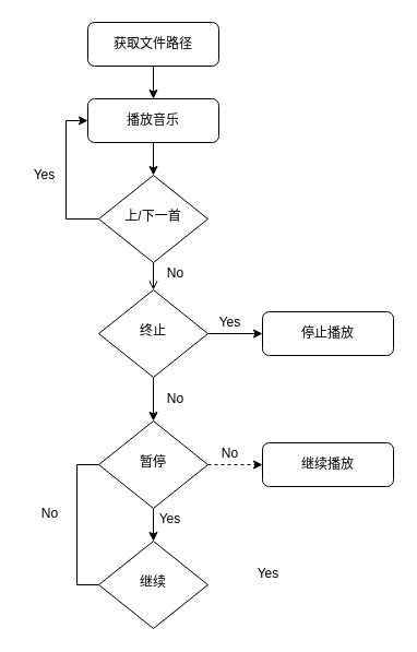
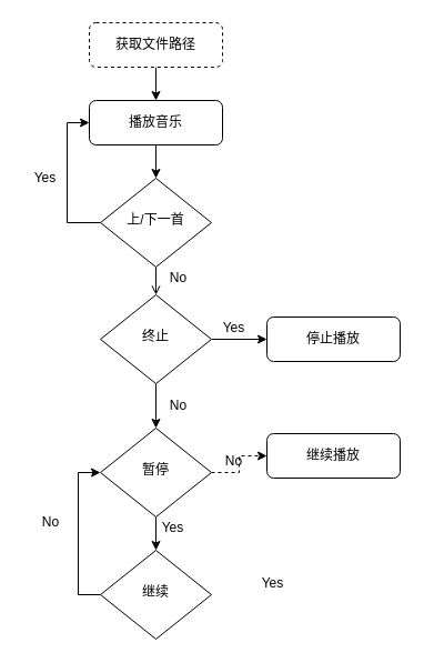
  <mxCell id="0" />
  <mxCell id="1" parent="0" />
  <mxCell id="2" parent="1" edge="1" target="24" source="3" style="edgeStyle=orthogonalEdgeStyle;rounded=0;orthogonalLoop=1;jettySize=auto;html=1;exitX=0.5;exitY=1;exitDx=0;exitDy=0;entryX=0.5;entryY=0;entryDx=0;entryDy=0;"><mxGeometry as="geometry" relative="1" /></mxCell>
  <mxCell id="3" value="播放音乐" parent="1" style="rounded=1;whiteSpace=wrap;html=1;fontSize=12;glass=0;strokeWidth=1;shadow=0;" vertex="1"><mxGeometry as="geometry" height="40" width="120" y="90" x="80" /></mxCell>
  <mxCell id="4" parent="1" edge="1" target="7" source="6" style="edgeStyle=orthogonalEdgeStyle;rounded=0;orthogonalLoop=1;jettySize=auto;html=1;exitX=1;exitY=0.5;exitDx=0;exitDy=0;entryX=0;entryY=0.5;entryDx=0;entryDy=0;"><mxGeometry as="geometry" relative="1" /></mxCell>
  <mxCell id="5" parent="1" edge="1" target="10" source="6" style="edgeStyle=orthogonalEdgeStyle;rounded=0;orthogonalLoop=1;jettySize=auto;html=1;exitX=0.5;exitY=1;exitDx=0;exitDy=0;entryX=0.5;entryY=0;entryDx=0;entryDy=0;"><mxGeometry as="geometry" relative="1" /></mxCell>
  <mxCell id="6" value="终止" parent="1" style="rhombus;whiteSpace=wrap;html=1;shadow=0;fontFamily=Helvetica;fontSize=12;align=center;strokeWidth=1;spacing=6;spacingTop=-4;" vertex="1"><mxGeometry as="geometry" height="80" width="100" y="265" x="90" /></mxCell>
  <mxCell id="7" value="停止播放" parent="1" style="rounded=1;whiteSpace=wrap;html=1;fontSize=12;glass=0;strokeWidth=1;shadow=0;" vertex="1"><mxGeometry as="geometry" height="40" width="120" y="285" x="240" /></mxCell>
  <mxCell id="8" parent="1" edge="1" target="11" source="10" style="edgeStyle=orthogonalEdgeStyle;rounded=0;orthogonalLoop=1;jettySize=auto;html=1;exitX=1;exitY=0.5;exitDx=0;exitDy=0;entryX=0;entryY=0.5;entryDx=0;entryDy=0;dashed=1;"><mxGeometry as="geometry" relative="1" /></mxCell>
  <mxCell id="9" parent="1" edge="1" source="10" style="edgeStyle=orthogonalEdgeStyle;rounded=0;orthogonalLoop=1;jettySize=auto;html=1;exitX=0.5;exitY=1;exitDx=0;exitDy=0;entryX=0.5;entryY=0;entryDx=0;entryDy=0;"><mxGeometry as="geometry" relative="1"><mxPoint as="targetPoint" y="495" x="140" /></mxGeometry></mxCell>
  <mxCell id="10" value="暂停" parent="1" style="rhombus;whiteSpace=wrap;html=1;shadow=0;fontFamily=Helvetica;fontSize=12;align=center;strokeWidth=1;spacing=6;spacingTop=-4;" vertex="1"><mxGeometry as="geometry" height="80" width="100" y="385" x="90" /></mxCell>
- <mxCell id="11" value="继续播放" parent="1" style="rounded=1;whiteSpace=wrap;html=1;fontSize=12;glass=0;strokeWidth=1;shadow=0;" vertex="1"><mxGeometry as="geometry" height="40" width="120" y="405" x="240" /></mxCell>
+ <mxCell id="11" value="继续播放" parent="1" style="rounded=1;whiteSpace=wrap;html=1;fontSize=12;glass=0;strokeWidth=1;shadow=0;" vertex="1"><mxGeometry x="240" y="390" as="geometry" height="40" width="120" /></mxCell>
  <mxCell id="12" parent="1" edge="1" target="3" source="13" style="edgeStyle=orthogonalEdgeStyle;rounded=0;orthogonalLoop=1;jettySize=auto;html=1;exitX=0.5;exitY=1;exitDx=0;exitDy=0;entryX=0.5;entryY=0;entryDx=0;entryDy=0;"><mxGeometry as="geometry" relative="1" /></mxCell>
- <mxCell id="13" value="获取文件路径" parent="1" style="rounded=1;whiteSpace=wrap;html=1;fontSize=12;glass=0;strokeWidth=1;shadow=0;" vertex="1"><mxGeometry as="geometry" height="40" width="120" y="20" x="80" /></mxCell>
+ <mxCell id="13" value="获取文件路径" parent="1" style="rounded=1;whiteSpace=wrap;html=1;fontSize=12;glass=0;strokeWidth=1;shadow=0;dashed=1;" vertex="1"><mxGeometry as="geometry" height="40" width="120" y="20" x="80" /></mxCell>
  <mxCell id="14" value="Yes" parent="1" style="text;html=1;align=center;verticalAlign=middle;resizable=0;points=[];autosize=1;" vertex="1"><mxGeometry as="geometry" height="20" width="40" y="285" x="190" /></mxCell>
  <mxCell id="15" value="No" parent="1" style="text;html=1;align=center;verticalAlign=middle;resizable=0;points=[];autosize=1;" vertex="1"><mxGeometry as="geometry" height="20" width="30" y="355" x="145" /></mxCell>
  <mxCell id="16" value="Yes" parent="1" style="text;html=1;align=center;verticalAlign=middle;resizable=0;points=[];autosize=1;" vertex="1"><mxGeometry as="geometry" height="20" width="40" y="465" x="135" /></mxCell>
  <mxCell id="17" value="No" parent="1" style="text;html=1;align=center;verticalAlign=middle;resizable=0;points=[];autosize=1;" vertex="1"><mxGeometry as="geometry" height="20" width="30" y="405" x="195" /></mxCell>
- <mxCell id="18" parent="1" edge="1" target="10" source="19" style="edgeStyle=orthogonalEdgeStyle;rounded=0;orthogonalLoop=1;jettySize=auto;html=1;exitX=0;exitY=0.5;exitDx=0;exitDy=0;entryX=0;entryY=0.5;entryDx=0;entryDy=0;endArrow=none;"><mxGeometry as="geometry" relative="1" /></mxCell>
+ <mxCell id="18" parent="1" edge="1" target="10" source="19" style="edgeStyle=orthogonalEdgeStyle;rounded=0;orthogonalLoop=1;jettySize=auto;html=1;exitX=0;exitY=0.5;exitDx=0;exitDy=0;entryX=0;entryY=0.5;entryDx=0;entryDy=0;"><mxGeometry as="geometry" relative="1" /></mxCell>
  <mxCell id="19" value="继续" parent="1" style="rhombus;whiteSpace=wrap;html=1;shadow=0;fontFamily=Helvetica;fontSize=12;align=center;strokeWidth=1;spacing=6;spacingTop=-4;" vertex="1"><mxGeometry as="geometry" height="80" width="100" y="495" x="90" /></mxCell>
  <mxCell id="20" value="No" parent="1" style="text;html=1;align=center;verticalAlign=middle;resizable=0;points=[];autosize=1;" vertex="1"><mxGeometry as="geometry" height="20" width="30" y="460" x="30" /></mxCell>
  <mxCell id="21" value="Yes" parent="1" style="text;html=1;align=center;verticalAlign=middle;resizable=0;points=[];autosize=1;" vertex="1"><mxGeometry as="geometry" height="20" width="40" y="515" x="225" /></mxCell>
  <mxCell id="22" parent="1" edge="1" target="6" source="24" style="edgeStyle=orthogonalEdgeStyle;rounded=0;orthogonalLoop=1;jettySize=auto;html=1;exitX=0.5;exitY=1;exitDx=0;exitDy=0;entryX=0.5;entryY=0;entryDx=0;entryDy=0;endArrow=open;"><mxGeometry as="geometry" relative="1" /></mxCell>
  <mxCell id="23" parent="1" edge="1" target="3" source="24" style="edgeStyle=orthogonalEdgeStyle;rounded=0;orthogonalLoop=1;jettySize=auto;html=1;exitX=0;exitY=0.5;exitDx=0;exitDy=0;entryX=0;entryY=0.5;entryDx=0;entryDy=0;"><mxGeometry as="geometry" relative="1"><mxPoint as="targetPoint" y="200" x="50" /></mxGeometry></mxCell>
  <mxCell id="24" value="上/下一首" parent="1" style="rhombus;whiteSpace=wrap;html=1;shadow=0;fontFamily=Helvetica;fontSize=12;align=center;strokeWidth=1;spacing=6;spacingTop=-4;" vertex="1"><mxGeometry as="geometry" height="80" width="100" y="160" x="90" /></mxCell>
  <mxCell id="25" value="No" parent="1" style="text;html=1;align=center;verticalAlign=middle;resizable=0;points=[];autosize=1;" vertex="1"><mxGeometry as="geometry" height="20" width="30" y="240" x="145" /></mxCell>
  <mxCell id="26" value="Yes" parent="1" style="text;html=1;align=center;verticalAlign=middle;resizable=0;points=[];autosize=1;" vertex="1"><mxGeometry as="geometry" height="20" width="40" y="150" x="20" /></mxCell>
